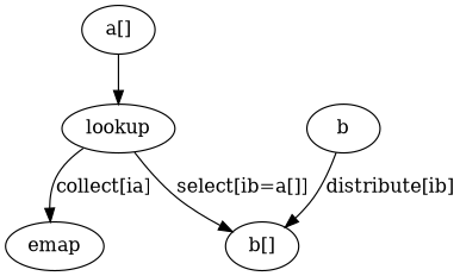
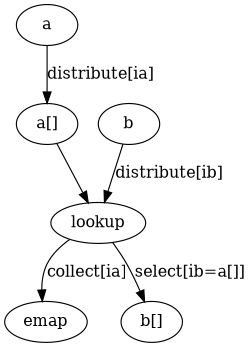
  digraph {
    rankdir=TB
+   a
    "a[]"
    lookup
    emap
    "b[]"
    b
+   a -> "a[]" [label="distribute[ia]"]
    "a[]" -> lookup
    lookup -> emap [label="collect[ia]"]
    lookup -> "b[]" [label="select[ib=a[]]"]
-   b -> "b[]" [label="distribute[ib]"]
+   b -> lookup [label="distribute[ib]"]
  }
